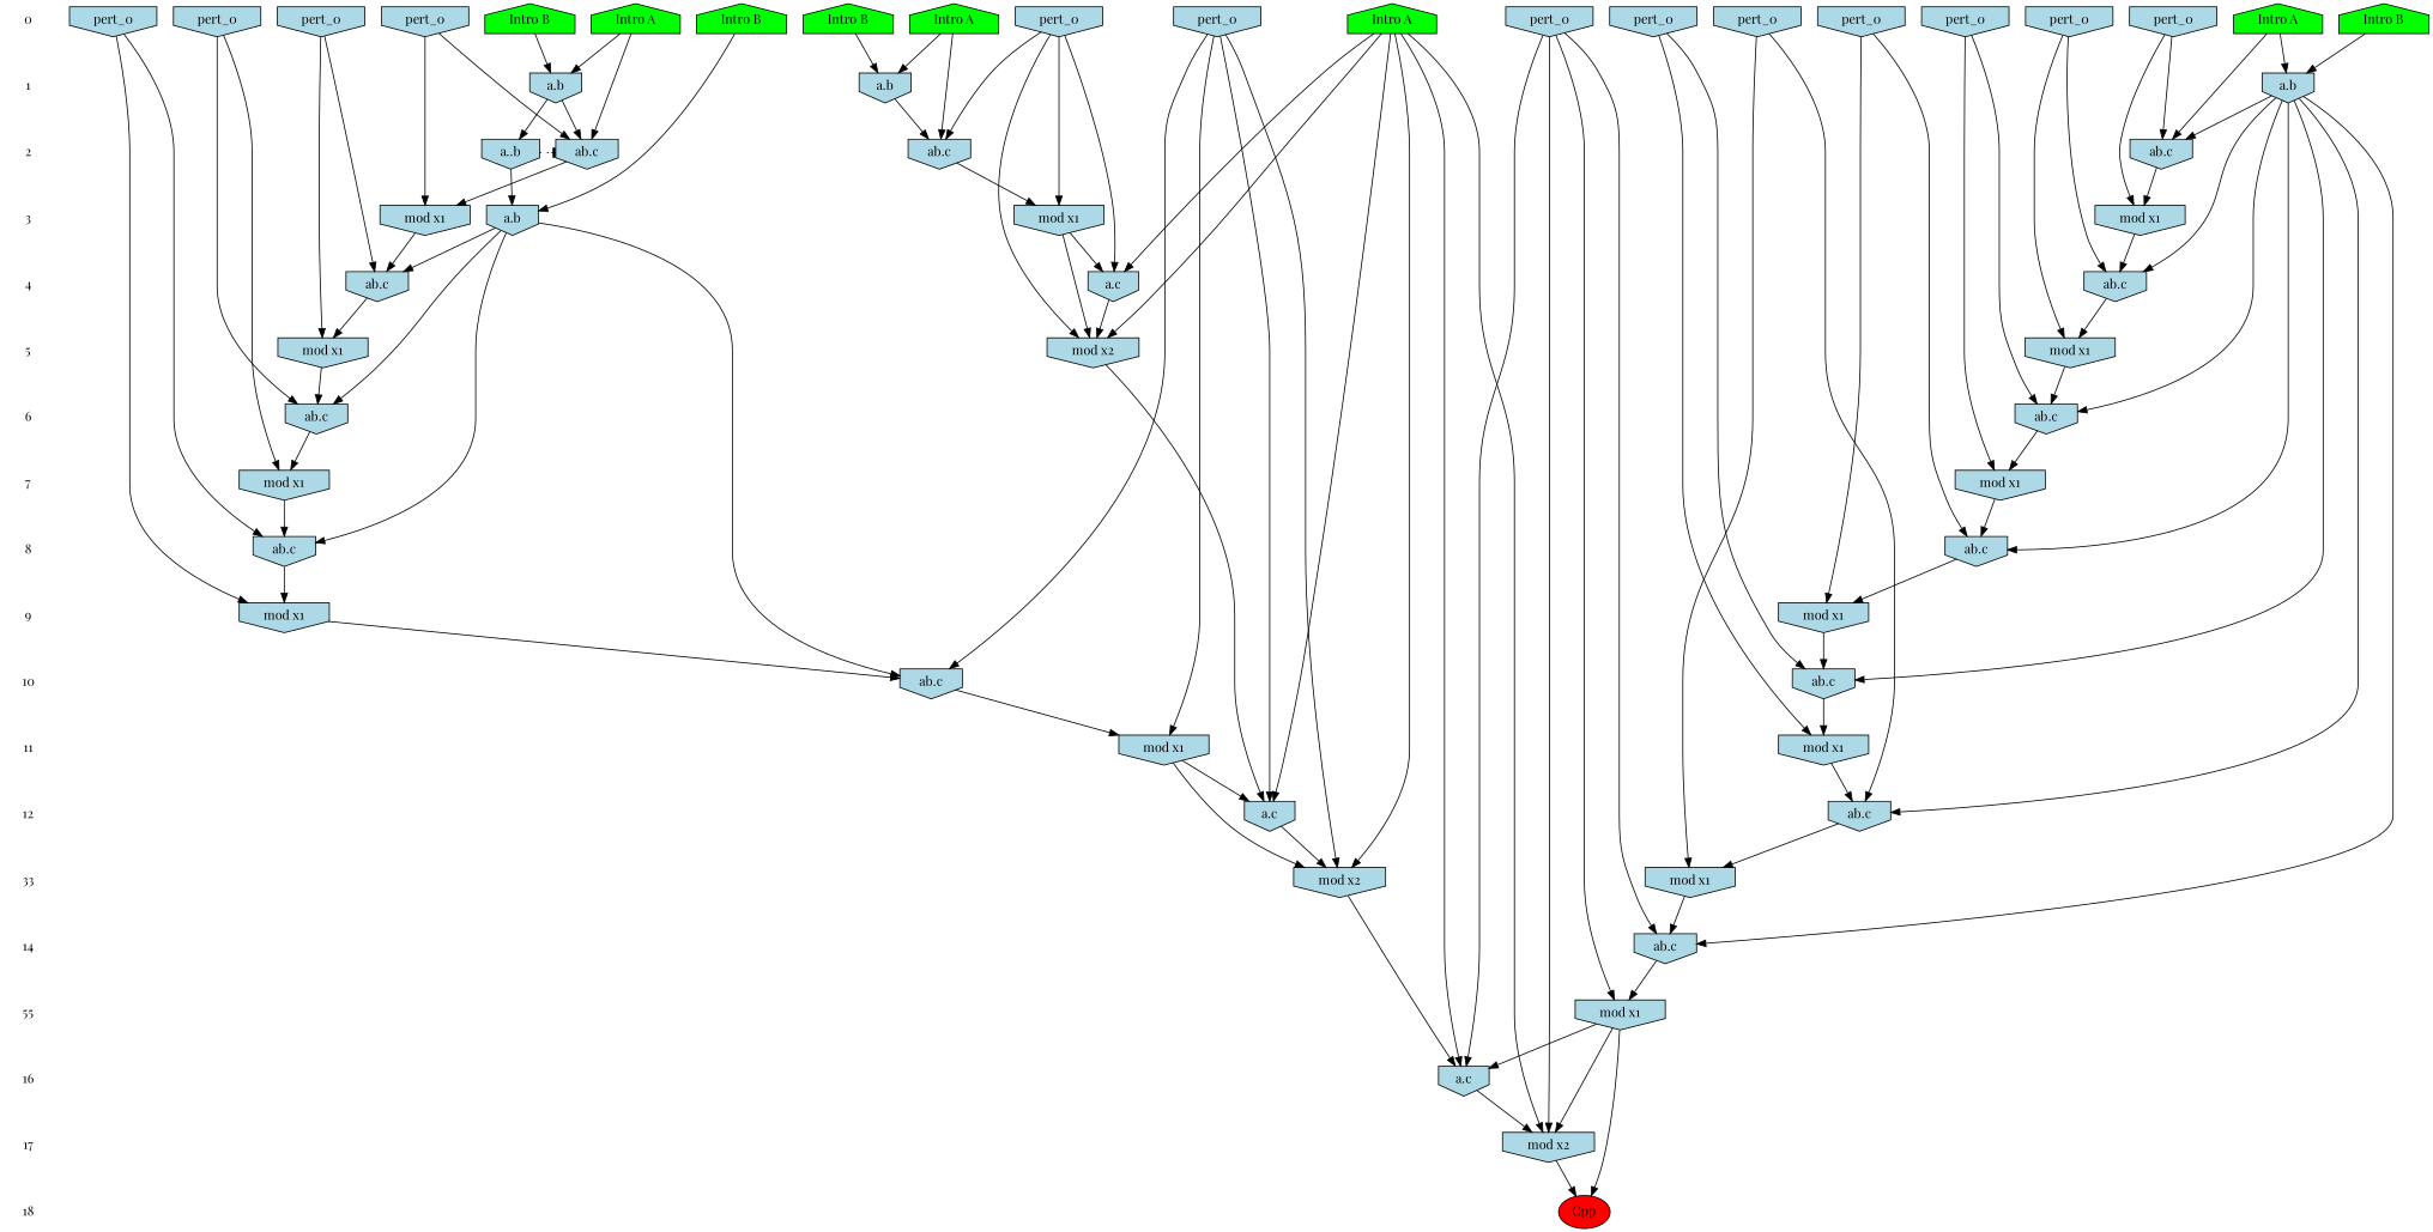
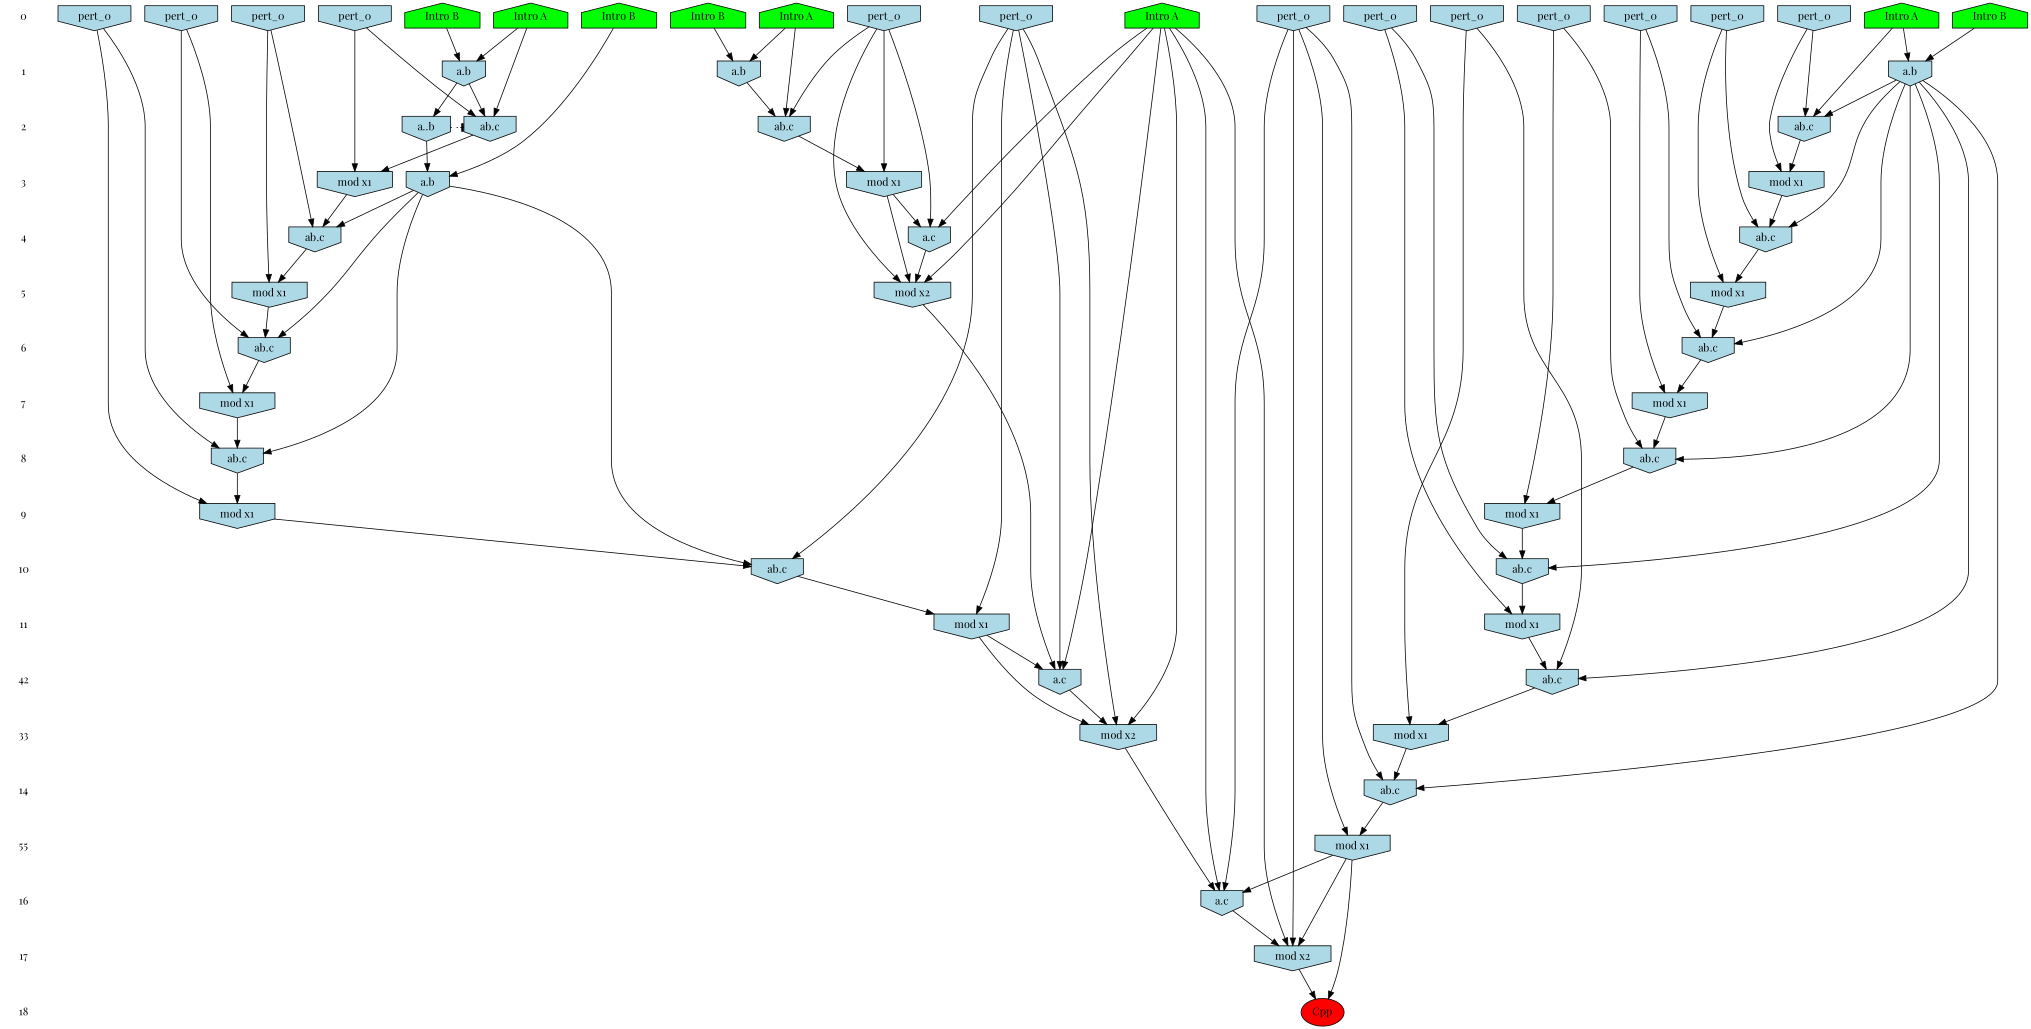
  digraph {
    fontname="Playfair Display"
    ranksep=.5
    node [fontname="Playfair Display" shape=invhouse fillcolor=lightblue style=filled]
    edge [fontname="Playfair Display"]
    0 [shape=plaintext fillcolor="" style=""]
    n2 [fillcolor=green label="Intro A" shape=house]
    n3 [fillcolor=green label="Intro B" shape=house]
    n4 [fillcolor=green label="Intro A" shape=house]
    n5 [fillcolor=green label="Intro A" shape=house]
    n6 [fillcolor=green label="Intro B" shape=house]
    n7 [fillcolor=green label="Intro A" shape=house]
    n8 [fillcolor=green label="Intro B" shape=house]
    n9 [fillcolor=green label="Intro B" shape=house]
    n10 [label=pert_0]
    n11 [label=pert_0]
    n12 [label=pert_0]
    n13 [label=pert_0]
    n14 [label=pert_0]
    n15 [label=pert_0]
    n16 [label=pert_0]
    n17 [label=pert_0]
    n18 [label=pert_0]
    n19 [label=pert_0]
    n20 [label=pert_0]
    n21 [label=pert_0]
    n22 [label=pert_0]
    1 [shape=plaintext fillcolor="" style=""]
    n24 [label="a.b"]
    n25 [label="a.b"]
    n26 [label="a.b"]
    2 [shape=plaintext fillcolor="" style=""]
    n28 [label="ab.c"]
    n29 [label="ab.c"]
    n30 [label="ab.c"]
    n31 [label="a..b"]
    3 [shape=plaintext fillcolor="" style=""]
    n33 [label="mod x1"]
    n34 [label="mod x1"]
    n35 [label="a.b"]
    n36 [label="mod x1"]
    4 [shape=plaintext fillcolor="" style=""]
    n38 [label="a.c"]
    n39 [label="ab.c"]
    n40 [label="ab.c"]
    5 [shape=plaintext fillcolor="" style=""]
    n42 [label="mod x1"]
    n43 [label="mod x1"]
    n44 [label="mod x2"]
    6 [shape=plaintext fillcolor="" style=""]
    n46 [label="ab.c"]
    n47 [label="ab.c"]
    7 [shape=plaintext fillcolor="" style=""]
    n49 [label="mod x1"]
    n50 [label="mod x1"]
    8 [shape=plaintext fillcolor="" style=""]
    n52 [label="ab.c"]
    n53 [label="ab.c"]
    9 [shape=plaintext fillcolor="" style=""]
    n55 [label="mod x1"]
    n56 [label="mod x1"]
    10 [shape=plaintext fillcolor="" style=""]
    n58 [label="ab.c"]
    n59 [label="ab.c"]
    11 [shape=plaintext fillcolor="" style=""]
    n61 [label="mod x1"]
    n62 [label="mod x1"]
-   12 [shape=plaintext fillcolor="" style=""]
+   12 [shape=plaintext label=42 fillcolor="" style=""]
    n64 [label="ab.c"]
    n65 [label="a.c"]
    n66 [label=33 shape=plaintext fillcolor="" style=""]
    n67 [label="mod x1"]
    n68 [label="mod x2"]
    14 [shape=plaintext fillcolor="" style=""]
    n70 [label="ab.c"]
    n71 [label=55 shape=plaintext fillcolor="" style=""]
    n72 [label="mod x1"]
    16 [shape=plaintext fillcolor="" style=""]
    n74 [label="a.c"]
    17 [shape=plaintext fillcolor="" style=""]
    n76 [label="mod x2"]
    18 [shape=plaintext fillcolor="" style=""]
    n78 [fillcolor=red label=Cpp shape=""]
    subgraph sub_1 {
      rank=same
      0
      n2
      n3
      n4
      n5
      n6
      n7
      n8
      n9
      n10
      n11
      n12
      n13
      n14
      n15
      n16
      n17
      n18
      n19
      n20
      n21
      n22
    }
    subgraph sub_2 {
      rank=same
      1
      n24
      n25
      n26
    }
    subgraph sub_3 {
      rank=same
      2
      n28
      n29
      n30
      n31
    }
    subgraph sub_4 {
      rank=same
      3
      n33
      n34
      n35
      n36
    }
    subgraph sub_5 {
      rank=same
      4
      n38
      n39
      n40
    }
    subgraph sub_6 {
      rank=same
      5
      n42
      n43
      n44
    }
    subgraph sub_7 {
      rank=same
      6
      n46
      n47
    }
    subgraph sub_8 {
      rank=same
      7
      n49
      n50
    }
    subgraph sub_9 {
      rank=same
      8
      n52
      n53
    }
    subgraph sub_10 {
      rank=same
      9
      n55
      n56
    }
    subgraph sub_11 {
      rank=same
      10
      n58
      n59
    }
    subgraph sub_12 {
      rank=same
      11
      n61
      n62
    }
    subgraph sub_13 {
      rank=same
      12
      n64
      n65
    }
    subgraph sub_14 {
      rank=same
      n66
      n67
      n68
    }
    subgraph sub_15 {
      rank=same
      14
      n70
    }
    subgraph sub_16 {
      rank=same
      n71
      n72
    }
    subgraph sub_17 {
      rank=same
      16
      n74
    }
    subgraph sub_18 {
      rank=same
      17
      n76
    }
    subgraph sub_19 {
      rank=same
      18
      n78
    }
    0 -> 1 [style=invis]
    n2 -> n38
    n2 -> n44
    n2 -> n65
    n2 -> n68
    n2 -> n74
    n2 -> n76
    n3 -> n26
    n4 -> n26
    n4 -> n29
    n5 -> n24
    n5 -> n30
    n6 -> n35
    n7 -> n25
    n7 -> n28
    n8 -> n25
    n9 -> n24
    n10 -> n29
    n10 -> n33
    n10 -> n38
    n10 -> n44
    n11 -> n47
    n11 -> n50
    n12 -> n52
    n12 -> n55
    n13 -> n40
    n13 -> n43
    n14 -> n46
    n14 -> n49
    n15 -> n70
    n15 -> n72
    n15 -> n74
    n15 -> n76
    n16 -> n53
    n16 -> n56
    n17 -> n58
    n17 -> n61
    n18 -> n39
    n18 -> n42
    n19 -> n30
    n19 -> n36
    n20 -> n64
    n20 -> n67
    n21 -> n59
    n21 -> n62
    n21 -> n65
    n21 -> n68
    n22 -> n28
    n22 -> n34
    1 -> 2 [style=invis]
    n24 -> n30
    n24 -> n31
    n25 -> n28
    n25 -> n39
    n25 -> n46
    n25 -> n52
    n25 -> n58
    n25 -> n64
    n25 -> n70
    n26 -> n29
    2 -> 3 [style=invis]
    n28 -> n34
    n29 -> n33
    n30 -> n36
    n31 -> n30 [arrowhead=tee style=dotted]
    n31 -> n35
    3 -> 4 [style=invis]
    n33 -> n38
    n33 -> n44
    n34 -> n39
    n35 -> n40
    n35 -> n47
    n35 -> n53
    n35 -> n59
    n36 -> n40
    4 -> 5 [style=invis]
    n38 -> n44
    n39 -> n42
    n40 -> n43
    5 -> 6 [style=invis]
    n42 -> n46
    n43 -> n47
    n44 -> n65
    6 -> 7 [style=invis]
    n46 -> n49
    n47 -> n50
    7 -> 8 [style=invis]
    n49 -> n52
    n50 -> n53
    8 -> 9 [style=invis]
    n52 -> n55
    n53 -> n56
    9 -> 10 [style=invis]
    n55 -> n58
    n56 -> n59
    10 -> 11 [style=invis]
    n58 -> n61
    n59 -> n62
    11 -> 12 [style=invis]
    n61 -> n64
    n62 -> n65
    n62 -> n68
    12 -> n66 [style=invis]
    n64 -> n67
    n65 -> n68
    n66 -> 14 [style=invis]
    n67 -> n70
    n68 -> n74
    14 -> n71 [style=invis]
    n70 -> n72
    n71 -> 16 [style=invis]
    n72 -> n74
    n72 -> n76
    n72 -> n78
    16 -> 17 [style=invis]
    n74 -> n76
    17 -> 18 [style=invis]
    n76 -> n78
  }
